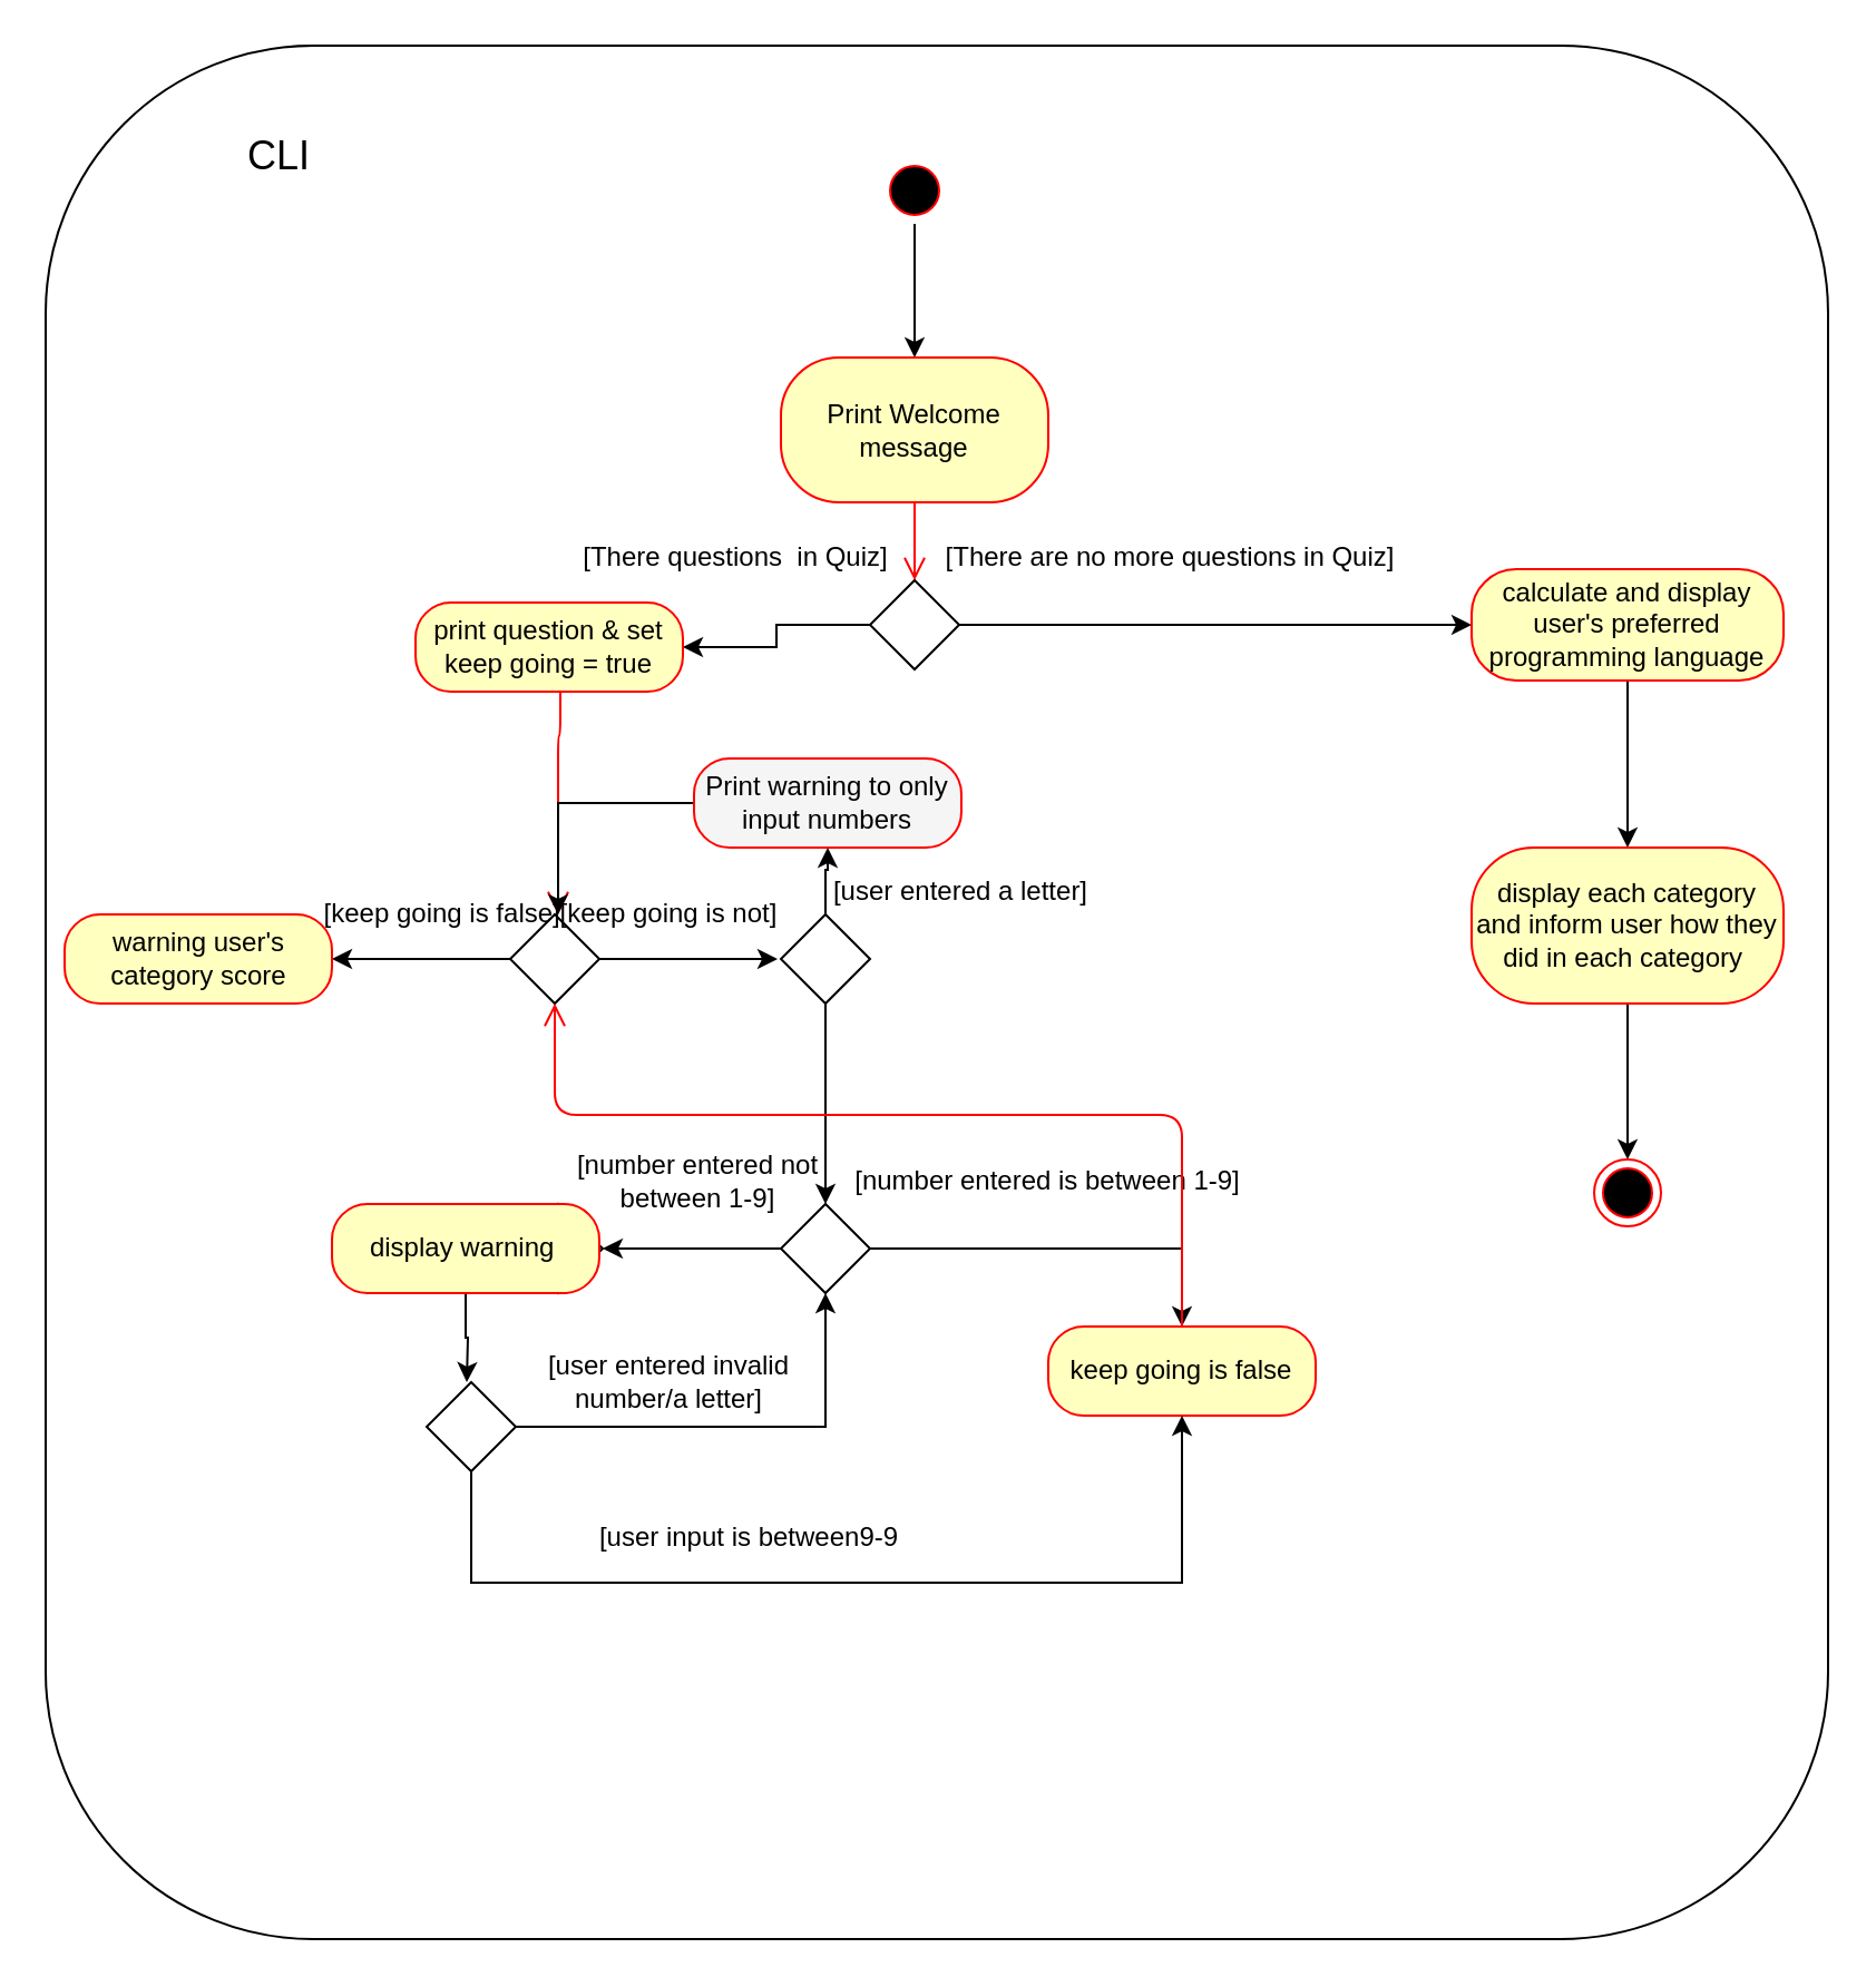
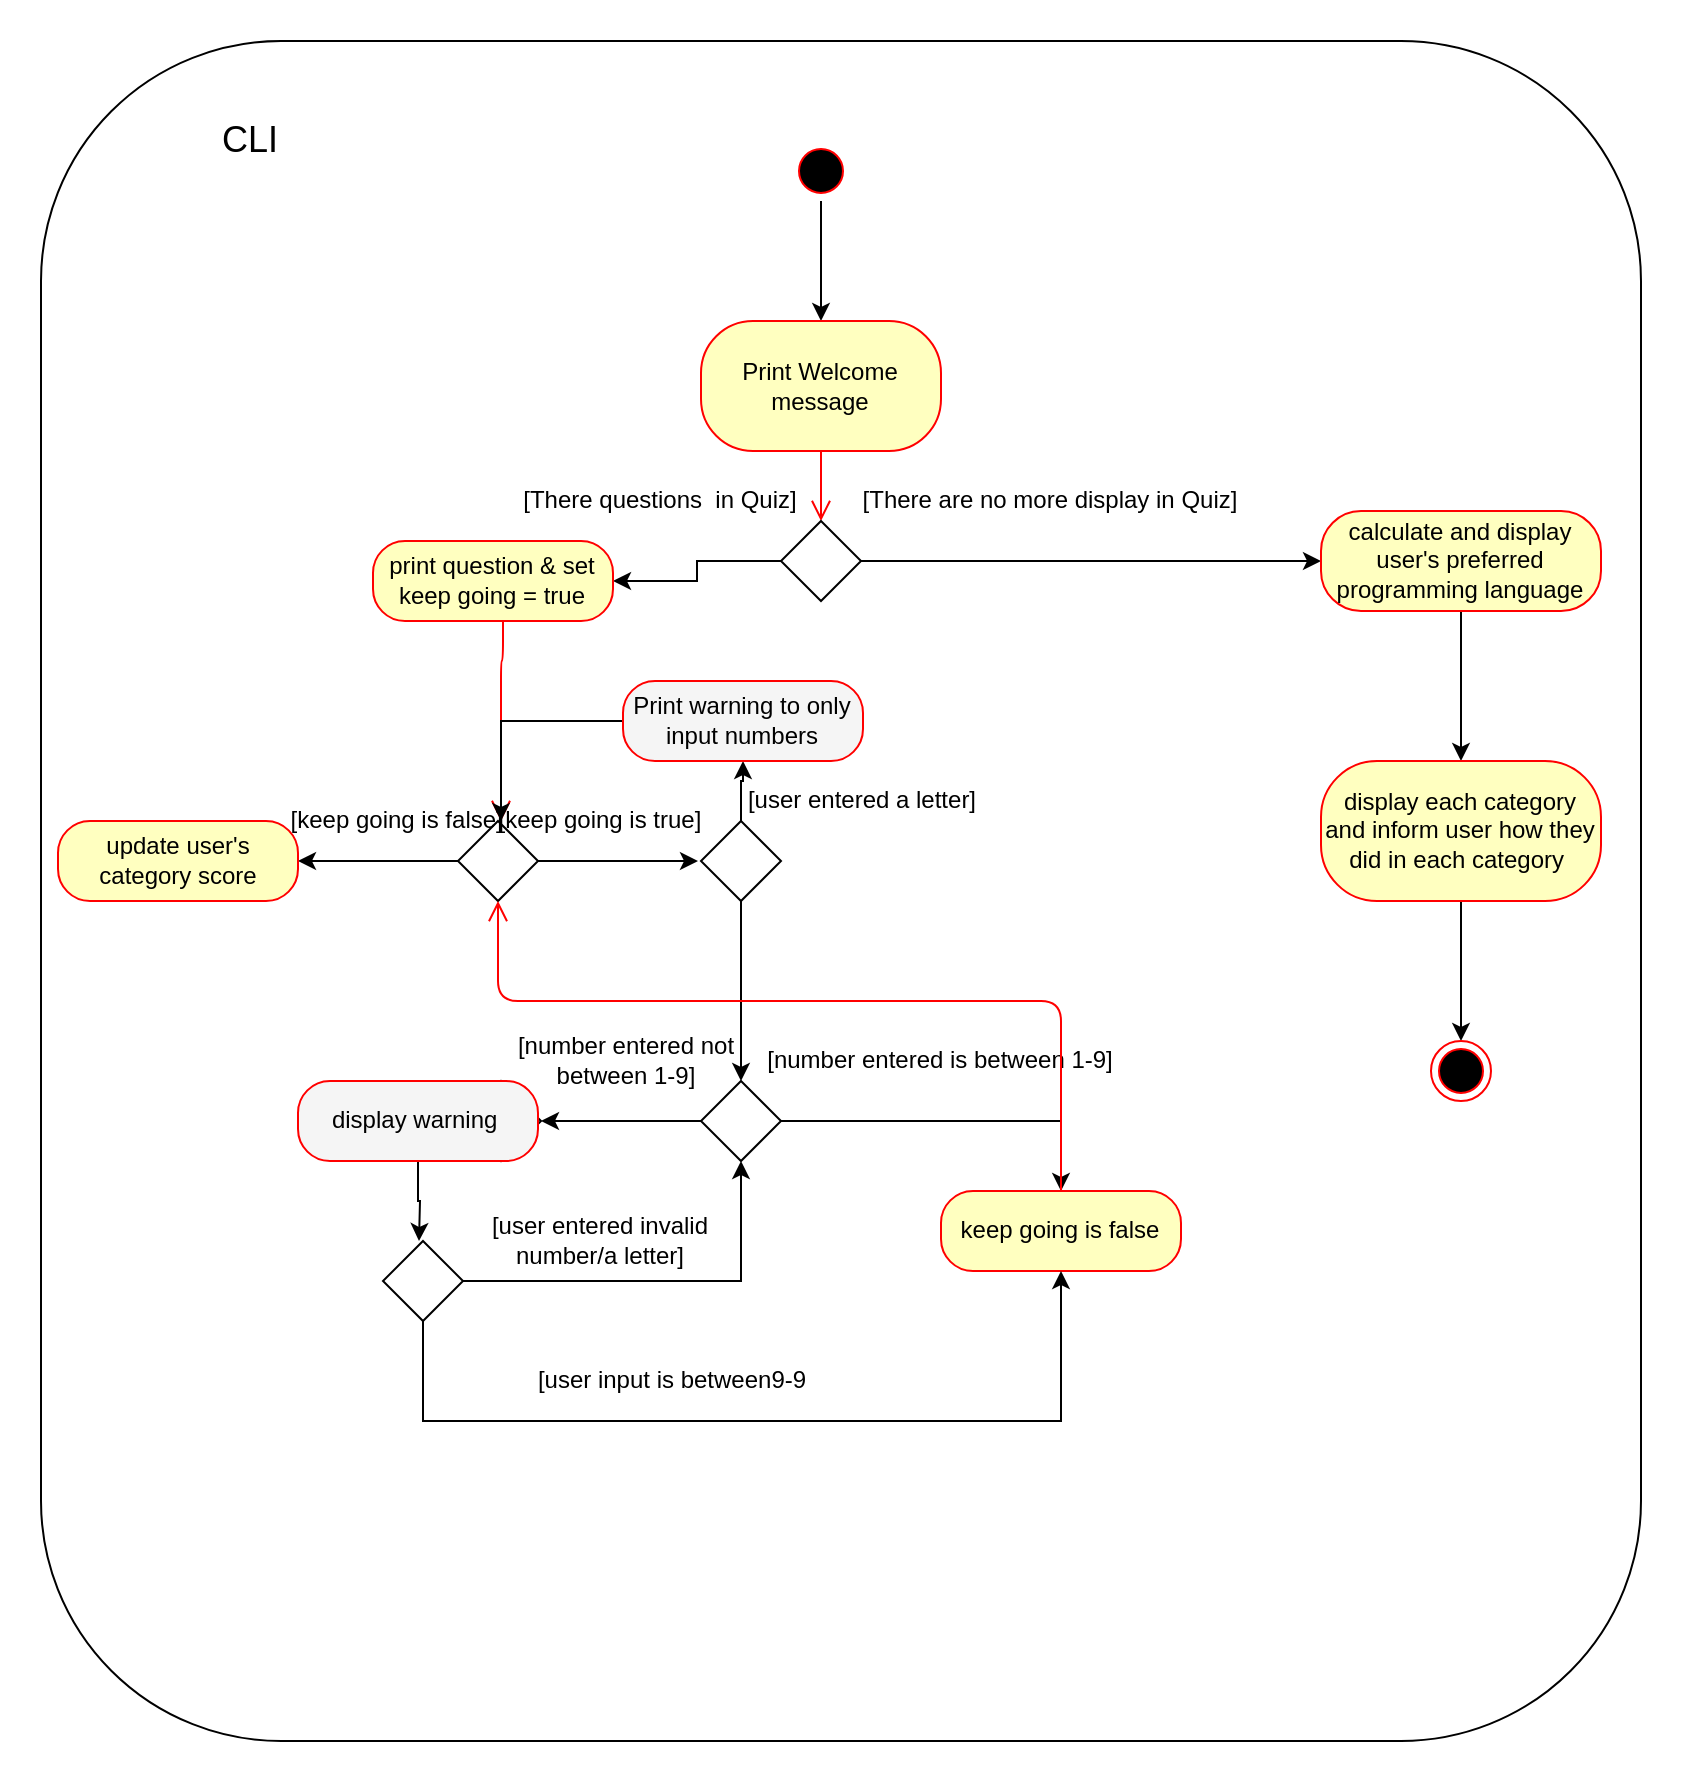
  <mxCell id="0" />
  <mxCell id="1" parent="0" />
  <mxCell id="2" value="" style="rounded=1;whiteSpace=wrap;html=1;" parent="1" vertex="1"><mxGeometry x="20" y="20" width="800" height="850" as="geometry" /></mxCell>
  <mxCell id="3" value="" style="edgeStyle=orthogonalEdgeStyle;rounded=0;orthogonalLoop=1;jettySize=auto;html=1;" parent="1" source="4" target="5" edge="1"><mxGeometry relative="1" as="geometry" /></mxCell>
  <mxCell id="4" value="" style="ellipse;html=1;shape=startState;fillColor=#000000;strokeColor=#ff0000;" parent="1" vertex="1"><mxGeometry x="395" y="70" width="30" height="30" as="geometry" /></mxCell>
  <mxCell id="5" value="Print Welcome message" style="rounded=1;whiteSpace=wrap;html=1;arcSize=40;fontColor=#000000;fillColor=#ffffc0;strokeColor=#ff0000;" parent="1" vertex="1"><mxGeometry x="350" y="160" width="120" height="65" as="geometry" /></mxCell>
  <mxCell id="6" value="" style="edgeStyle=orthogonalEdgeStyle;html=1;verticalAlign=bottom;endArrow=open;endSize=8;strokeColor=#ff0000;" parent="1" source="5" edge="1"><mxGeometry relative="1" as="geometry"><mxPoint x="410" y="260" as="targetPoint" /></mxGeometry></mxCell>
  <mxCell id="7" value="" style="edgeStyle=orthogonalEdgeStyle;rounded=0;orthogonalLoop=1;jettySize=auto;html=1;" parent="1" source="9" target="12" edge="1"><mxGeometry relative="1" as="geometry" /></mxCell>
  <mxCell id="8" value="" style="edgeStyle=orthogonalEdgeStyle;rounded=0;orthogonalLoop=1;jettySize=auto;html=1;entryX=0;entryY=0.5;entryDx=0;entryDy=0;" parent="1" source="9" target="42" edge="1"><mxGeometry relative="1" as="geometry"><mxPoint x="510" y="280" as="targetPoint" /></mxGeometry></mxCell>
  <mxCell id="9" value="" style="rhombus;whiteSpace=wrap;html=1;" parent="1" vertex="1"><mxGeometry x="390" y="260" width="40" height="40" as="geometry" /></mxCell>
  <mxCell id="10" value="[There questions &amp;nbsp;in Quiz]" style="text;html=1;strokeColor=none;fillColor=none;align=center;verticalAlign=middle;whiteSpace=wrap;rounded=0;" parent="1" vertex="1"><mxGeometry x="230" y="240" width="200" height="20" as="geometry" /></mxCell>
- <mxCell id="11" value="[There are no more questions in Quiz]" style="text;html=1;strokeColor=none;fillColor=none;align=center;verticalAlign=middle;whiteSpace=wrap;rounded=0;" parent="1" vertex="1"><mxGeometry x="410" y="240" width="230" height="20" as="geometry" /></mxCell>
+ <mxCell id="11" value="[There are no more display in Quiz]" style="text;html=1;strokeColor=none;fillColor=none;align=center;verticalAlign=middle;whiteSpace=wrap;rounded=0;" parent="1" vertex="1"><mxGeometry x="410" y="240" width="230" height="20" as="geometry" /></mxCell>
  <mxCell id="12" value="print question &amp;amp; set keep going = true" style="rounded=1;whiteSpace=wrap;html=1;arcSize=40;fontColor=#000000;fillColor=#ffffc0;strokeColor=#ff0000;" parent="1" vertex="1"><mxGeometry x="186" y="270" width="120" height="40" as="geometry" /></mxCell>
  <mxCell id="13" value="" style="edgeStyle=orthogonalEdgeStyle;html=1;verticalAlign=bottom;endArrow=open;endSize=8;strokeColor=#ff0000;" parent="1" source="12" edge="1"><mxGeometry relative="1" as="geometry"><mxPoint x="250" y="410" as="targetPoint" /><Array as="points"><mxPoint x="251" y="330" /></Array></mxGeometry></mxCell>
  <mxCell id="14" value="" style="edgeStyle=orthogonalEdgeStyle;rounded=0;orthogonalLoop=1;jettySize=auto;html=1;" parent="1" source="16" edge="1"><mxGeometry relative="1" as="geometry"><mxPoint x="148.5" y="430" as="targetPoint" /></mxGeometry></mxCell>
  <mxCell id="15" value="" style="edgeStyle=orthogonalEdgeStyle;rounded=0;orthogonalLoop=1;jettySize=auto;html=1;" parent="1" source="16" edge="1"><mxGeometry relative="1" as="geometry"><mxPoint x="348.5" y="430" as="targetPoint" /></mxGeometry></mxCell>
  <mxCell id="16" value="" style="rhombus;whiteSpace=wrap;html=1;" parent="1" vertex="1"><mxGeometry x="228.5" y="410" width="40" height="40" as="geometry" /></mxCell>
  <mxCell id="17" value="[keep going is false]&amp;nbsp;" style="text;html=1;strokeColor=none;fillColor=none;align=center;verticalAlign=middle;whiteSpace=wrap;rounded=0;" parent="1" vertex="1"><mxGeometry x="120" y="400" width="160" height="20" as="geometry" /></mxCell>
- <mxCell id="18" value="[keep going is not]" style="text;html=1;strokeColor=none;fillColor=none;align=center;verticalAlign=middle;whiteSpace=wrap;rounded=0;" parent="1" vertex="1"><mxGeometry x="236.25" y="400" width="127.5" height="20" as="geometry" /></mxCell>
+ <mxCell id="18" value="[keep going is true]" style="text;html=1;strokeColor=none;fillColor=none;align=center;verticalAlign=middle;whiteSpace=wrap;rounded=0;" parent="1" vertex="1"><mxGeometry x="236.25" y="400" width="127.5" height="20" as="geometry" /></mxCell>
  <mxCell id="19" value="" style="edgeStyle=orthogonalEdgeStyle;rounded=0;orthogonalLoop=1;jettySize=auto;html=1;" parent="1" source="21" target="27" edge="1"><mxGeometry relative="1" as="geometry"><Array as="points"><mxPoint x="370" y="480" /><mxPoint x="370" y="480" /></Array></mxGeometry></mxCell>
  <mxCell id="20" value="" style="edgeStyle=orthogonalEdgeStyle;rounded=0;orthogonalLoop=1;jettySize=auto;html=1;entryX=0.5;entryY=1;entryDx=0;entryDy=0;" parent="1" source="21" target="24" edge="1"><mxGeometry relative="1" as="geometry"><mxPoint x="370" y="330" as="targetPoint" /></mxGeometry></mxCell>
  <mxCell id="21" value="" style="rhombus;whiteSpace=wrap;html=1;" parent="1" vertex="1"><mxGeometry x="350" y="410" width="40" height="40" as="geometry" /></mxCell>
  <mxCell id="22" value="[user entered a letter]" style="text;html=1;strokeColor=none;fillColor=none;align=center;verticalAlign=middle;whiteSpace=wrap;rounded=0;" parent="1" vertex="1"><mxGeometry x="311" y="390" width="240" height="20" as="geometry" /></mxCell>
  <mxCell id="23" value="" style="edgeStyle=orthogonalEdgeStyle;rounded=0;orthogonalLoop=1;jettySize=auto;html=1;" parent="1" source="24" edge="1"><mxGeometry relative="1" as="geometry"><mxPoint x="250" y="410" as="targetPoint" /><Array as="points"><mxPoint x="250" y="360" /></Array></mxGeometry></mxCell>
  <mxCell id="24" value="Print warning to only input numbers" style="rounded=1;whiteSpace=wrap;html=1;arcSize=40;fontColor=#000000;fillColor=#f5f5f5;strokeColor=#ff0000;" parent="1" vertex="1"><mxGeometry x="311" y="340" width="120" height="40" as="geometry" /></mxCell>
  <mxCell id="25" value="" style="edgeStyle=orthogonalEdgeStyle;rounded=0;orthogonalLoop=1;jettySize=auto;html=1;" parent="1" source="27" target="33" edge="1"><mxGeometry relative="1" as="geometry" /></mxCell>
  <mxCell id="26" value="" style="edgeStyle=orthogonalEdgeStyle;rounded=0;orthogonalLoop=1;jettySize=auto;html=1;" parent="1" source="27" target="28" edge="1"><mxGeometry relative="1" as="geometry" /></mxCell>
  <mxCell id="27" value="" style="rhombus;whiteSpace=wrap;html=1;" parent="1" vertex="1"><mxGeometry x="350" y="540" width="40" height="40" as="geometry" /></mxCell>
  <mxCell id="28" value="" style="rhombus;whiteSpace=wrap;html=1;" parent="1" vertex="1"><mxGeometry x="230" y="540" width="40" height="40" as="geometry" /></mxCell>
  <mxCell id="29" value="[number entered not between 1-9]" style="text;html=1;strokeColor=none;fillColor=none;align=center;verticalAlign=middle;whiteSpace=wrap;rounded=0;" parent="1" vertex="1"><mxGeometry x="247.5" y="520" width="130" height="20" as="geometry" /></mxCell>
  <mxCell id="30" value="" style="edgeStyle=orthogonalEdgeStyle;rounded=0;orthogonalLoop=1;jettySize=auto;html=1;" parent="1" source="31" edge="1"><mxGeometry relative="1" as="geometry"><mxPoint x="209" y="620" as="targetPoint" /></mxGeometry></mxCell>
- <mxCell id="31" value="display warning&amp;nbsp;" style="rounded=1;whiteSpace=wrap;html=1;arcSize=40;fontColor=#000000;fillColor=#ffffc0;strokeColor=#ff0000;" parent="1" vertex="1"><mxGeometry x="148.5" y="540" width="120" height="40" as="geometry" /></mxCell>
+ <mxCell id="31" value="display warning&amp;nbsp;" style="rounded=1;whiteSpace=wrap;html=1;arcSize=40;fontColor=#000000;fillColor=#f5f5f5;strokeColor=#ff0000;" parent="1" vertex="1"><mxGeometry x="148.5" y="540" width="120" height="40" as="geometry" /></mxCell>
  <mxCell id="32" value="[number entered is between 1-9]" style="text;html=1;strokeColor=none;fillColor=none;align=center;verticalAlign=middle;whiteSpace=wrap;rounded=0;" parent="1" vertex="1"><mxGeometry x="360" y="520" width="220" height="20" as="geometry" /></mxCell>
  <mxCell id="33" value="keep going is false" style="rounded=1;whiteSpace=wrap;html=1;arcSize=40;fontColor=#000000;fillColor=#ffffc0;strokeColor=#ff0000;" parent="1" vertex="1"><mxGeometry x="470" y="595" width="120" height="40" as="geometry" /></mxCell>
  <mxCell id="34" value="" style="edgeStyle=orthogonalEdgeStyle;html=1;verticalAlign=bottom;endArrow=open;endSize=8;strokeColor=#ff0000;entryX=0.5;entryY=1;entryDx=0;entryDy=0;" parent="1" source="33" target="16" edge="1"><mxGeometry relative="1" as="geometry"><mxPoint x="530" y="640" as="targetPoint" /><Array as="points"><mxPoint x="530" y="500" /><mxPoint x="249" y="500" /></Array></mxGeometry></mxCell>
  <mxCell id="35" value="" style="edgeStyle=orthogonalEdgeStyle;rounded=0;orthogonalLoop=1;jettySize=auto;html=1;entryX=0.5;entryY=1;entryDx=0;entryDy=0;" parent="1" source="37" target="27" edge="1"><mxGeometry relative="1" as="geometry"><mxPoint x="311" y="640" as="targetPoint" /></mxGeometry></mxCell>
  <mxCell id="36" value="" style="edgeStyle=orthogonalEdgeStyle;rounded=0;orthogonalLoop=1;jettySize=auto;html=1;entryX=0.5;entryY=1;entryDx=0;entryDy=0;" parent="1" source="37" target="33" edge="1"><mxGeometry relative="1" as="geometry"><mxPoint x="500" y="590" as="targetPoint" /><Array as="points"><mxPoint x="211" y="710" /><mxPoint x="530" y="710" /></Array></mxGeometry></mxCell>
  <mxCell id="37" value="" style="rhombus;whiteSpace=wrap;html=1;" parent="1" vertex="1"><mxGeometry x="191" y="620" width="40" height="40" as="geometry" /></mxCell>
  <mxCell id="38" value="[user entered invalid number/a letter]" style="text;html=1;strokeColor=none;fillColor=none;align=center;verticalAlign=middle;whiteSpace=wrap;rounded=0;" parent="1" vertex="1"><mxGeometry x="230" y="610" width="140" height="20" as="geometry" /></mxCell>
  <mxCell id="39" value="[user input is between9-9" style="text;html=1;strokeColor=none;fillColor=none;align=center;verticalAlign=middle;whiteSpace=wrap;rounded=0;" parent="1" vertex="1"><mxGeometry x="241" y="680" width="190" height="20" as="geometry" /></mxCell>
- <mxCell id="40" value="warning user's category score" style="rounded=1;whiteSpace=wrap;html=1;arcSize=40;fontColor=#000000;fillColor=#ffffc0;strokeColor=#ff0000;" parent="1" vertex="1"><mxGeometry x="28.5" y="410" width="120" height="40" as="geometry" /></mxCell>
+ <mxCell id="40" value="update user's category score" style="rounded=1;whiteSpace=wrap;html=1;arcSize=40;fontColor=#000000;fillColor=#ffffc0;strokeColor=#ff0000;" parent="1" vertex="1"><mxGeometry x="28.5" y="410" width="120" height="40" as="geometry" /></mxCell>
  <mxCell id="41" value="" style="edgeStyle=orthogonalEdgeStyle;rounded=0;orthogonalLoop=1;jettySize=auto;html=1;" parent="1" source="42" edge="1"><mxGeometry relative="1" as="geometry"><mxPoint x="730" y="380" as="targetPoint" /></mxGeometry></mxCell>
  <mxCell id="42" value="calculate and display user's preferred programming language" style="rounded=1;whiteSpace=wrap;html=1;arcSize=40;fontColor=#000000;fillColor=#ffffc0;strokeColor=#ff0000;" parent="1" vertex="1"><mxGeometry x="660" y="255" width="140" height="50" as="geometry" /></mxCell>
  <mxCell id="43" value="" style="edgeStyle=orthogonalEdgeStyle;rounded=0;orthogonalLoop=1;jettySize=auto;html=1;" parent="1" source="44" target="45" edge="1"><mxGeometry relative="1" as="geometry" /></mxCell>
  <mxCell id="44" value="display each category and inform user how they did in each category&amp;nbsp;" style="rounded=1;whiteSpace=wrap;html=1;arcSize=40;fontColor=#000000;fillColor=#ffffc0;strokeColor=#ff0000;" parent="1" vertex="1"><mxGeometry x="660" y="380" width="140" height="70" as="geometry" /></mxCell>
  <mxCell id="45" value="" style="ellipse;html=1;shape=endState;fillColor=#000000;strokeColor=#ff0000;" parent="1" vertex="1"><mxGeometry x="715" y="520" width="30" height="30" as="geometry" /></mxCell>
  <mxCell id="46" value="&lt;font style=&quot;font-size: 18px&quot;&gt;CLI&lt;/font&gt;" style="text;html=1;strokeColor=none;fillColor=none;align=center;verticalAlign=middle;whiteSpace=wrap;rounded=0;" parent="1" vertex="1"><mxGeometry x="105" y="60" width="40" height="20" as="geometry" /></mxCell>
